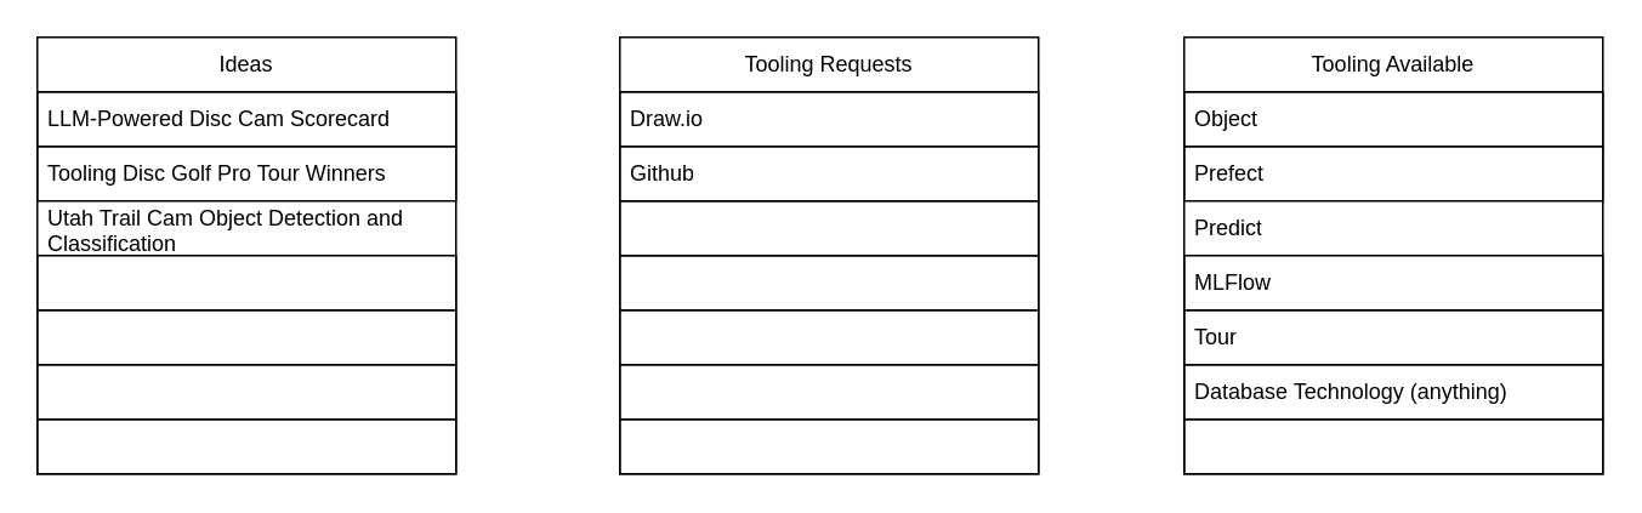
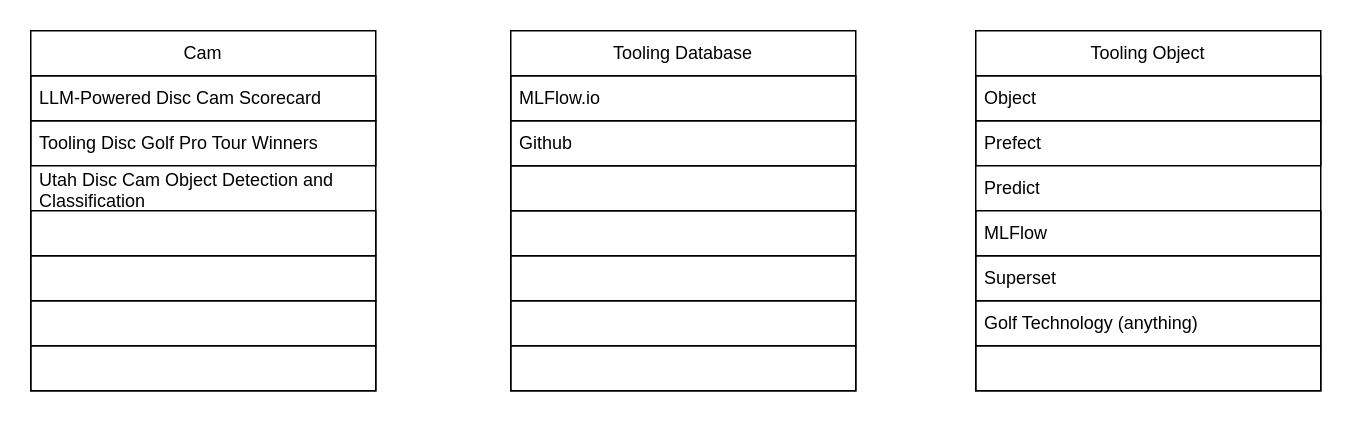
  <mxCell id="0" />
  <mxCell id="1" parent="0" />
- <mxCell id="2" value="Ideas" style="swimlane;fontStyle=0;childLayout=stackLayout;horizontal=1;startSize=30;horizontalStack=0;resizeParent=1;resizeParentMax=0;resizeLast=0;collapsible=1;marginBottom=0;whiteSpace=wrap;html=1;strokeColor=default;" vertex="1" parent="1"><mxGeometry x="20" y="20" width="230" height="240" as="geometry" /></mxCell>
+ <mxCell id="2" value="Cam" style="swimlane;fontStyle=0;childLayout=stackLayout;horizontal=1;startSize=30;horizontalStack=0;resizeParent=1;resizeParentMax=0;resizeLast=0;collapsible=1;marginBottom=0;whiteSpace=wrap;html=1;strokeColor=default;" vertex="1" parent="1"><mxGeometry x="20" y="20" width="230" height="240" as="geometry" /></mxCell>
  <mxCell id="3" value="LLM-Powered Disc Cam Scorecard" style="text;strokeColor=default;fillColor=none;align=left;verticalAlign=middle;spacingLeft=4;spacingRight=4;overflow=hidden;points=[[0,0.5],[1,0.5]];portConstraint=eastwest;rotatable=0;whiteSpace=wrap;html=1;" vertex="1" parent="2"><mxGeometry y="30" width="230" height="30" as="geometry" /></mxCell>
  <mxCell id="4" value="Tooling Disc Golf Pro Tour Winners" style="text;strokeColor=default;fillColor=none;align=left;verticalAlign=middle;spacingLeft=4;spacingRight=4;overflow=hidden;points=[[0,0.5],[1,0.5]];portConstraint=eastwest;rotatable=0;whiteSpace=wrap;html=1;" vertex="1" parent="2"><mxGeometry y="60" width="230" height="30" as="geometry" /></mxCell>
- <mxCell id="5" value="Utah Trail Cam Object Detection and Classification" style="text;strokeColor=none;fillColor=none;align=left;verticalAlign=middle;spacingLeft=4;spacingRight=4;overflow=hidden;points=[[0,0.5],[1,0.5]];portConstraint=eastwest;rotatable=0;whiteSpace=wrap;html=1;" vertex="1" parent="2"><mxGeometry y="90" width="230" height="30" as="geometry" /></mxCell>
+ <mxCell id="5" value="Utah Disc Cam Object Detection and Classification" style="text;strokeColor=none;fillColor=none;align=left;verticalAlign=middle;spacingLeft=4;spacingRight=4;overflow=hidden;points=[[0,0.5],[1,0.5]];portConstraint=eastwest;rotatable=0;whiteSpace=wrap;html=1;" vertex="1" parent="2"><mxGeometry y="90" width="230" height="30" as="geometry" /></mxCell>
  <mxCell id="6" style="text;strokeColor=default;fillColor=none;align=left;verticalAlign=middle;spacingLeft=4;spacingRight=4;overflow=hidden;points=[[0,0.5],[1,0.5]];portConstraint=eastwest;rotatable=0;whiteSpace=wrap;html=1;" vertex="1" parent="2"><mxGeometry y="120" width="230" height="30" as="geometry" /></mxCell>
  <mxCell id="7" style="text;strokeColor=default;fillColor=none;align=left;verticalAlign=middle;spacingLeft=4;spacingRight=4;overflow=hidden;points=[[0,0.5],[1,0.5]];portConstraint=eastwest;rotatable=0;whiteSpace=wrap;html=1;" vertex="1" parent="2"><mxGeometry y="150" width="230" height="30" as="geometry" /></mxCell>
  <mxCell id="8" style="text;strokeColor=default;fillColor=none;align=left;verticalAlign=middle;spacingLeft=4;spacingRight=4;overflow=hidden;points=[[0,0.5],[1,0.5]];portConstraint=eastwest;rotatable=0;whiteSpace=wrap;html=1;" vertex="1" parent="2"><mxGeometry y="180" width="230" height="30" as="geometry" /></mxCell>
  <mxCell id="9" style="text;strokeColor=default;fillColor=none;align=left;verticalAlign=middle;spacingLeft=4;spacingRight=4;overflow=hidden;points=[[0,0.5],[1,0.5]];portConstraint=eastwest;rotatable=0;whiteSpace=wrap;html=1;" vertex="1" parent="2"><mxGeometry y="210" width="230" height="30" as="geometry" /></mxCell>
- <mxCell id="10" value="Tooling Available" style="swimlane;fontStyle=0;childLayout=stackLayout;horizontal=1;startSize=30;horizontalStack=0;resizeParent=1;resizeParentMax=0;resizeLast=0;collapsible=1;marginBottom=0;whiteSpace=wrap;html=1;" vertex="1" parent="1"><mxGeometry x="650" y="20" width="230" height="240" as="geometry" /></mxCell>
+ <mxCell id="10" value="Tooling Object" style="swimlane;fontStyle=0;childLayout=stackLayout;horizontal=1;startSize=30;horizontalStack=0;resizeParent=1;resizeParentMax=0;resizeLast=0;collapsible=1;marginBottom=0;whiteSpace=wrap;html=1;" vertex="1" parent="1"><mxGeometry x="650" y="20" width="230" height="240" as="geometry" /></mxCell>
  <mxCell id="11" value="Object" style="text;strokeColor=default;fillColor=none;align=left;verticalAlign=middle;spacingLeft=4;spacingRight=4;overflow=hidden;points=[[0,0.5],[1,0.5]];portConstraint=eastwest;rotatable=0;whiteSpace=wrap;html=1;" vertex="1" parent="10"><mxGeometry y="30" width="230" height="30" as="geometry" /></mxCell>
  <mxCell id="12" value="Prefect" style="text;strokeColor=default;fillColor=none;align=left;verticalAlign=middle;spacingLeft=4;spacingRight=4;overflow=hidden;points=[[0,0.5],[1,0.5]];portConstraint=eastwest;rotatable=0;whiteSpace=wrap;html=1;" vertex="1" parent="10"><mxGeometry y="60" width="230" height="30" as="geometry" /></mxCell>
  <mxCell id="13" value="Predict" style="text;strokeColor=none;fillColor=none;align=left;verticalAlign=middle;spacingLeft=4;spacingRight=4;overflow=hidden;points=[[0,0.5],[1,0.5]];portConstraint=eastwest;rotatable=0;whiteSpace=wrap;html=1;" vertex="1" parent="10"><mxGeometry y="90" width="230" height="30" as="geometry" /></mxCell>
  <mxCell id="14" value="MLFlow" style="text;strokeColor=default;fillColor=none;align=left;verticalAlign=middle;spacingLeft=4;spacingRight=4;overflow=hidden;points=[[0,0.5],[1,0.5]];portConstraint=eastwest;rotatable=0;whiteSpace=wrap;html=1;" vertex="1" parent="10"><mxGeometry y="120" width="230" height="30" as="geometry" /></mxCell>
- <mxCell id="15" value="Tour" style="text;strokeColor=default;fillColor=none;align=left;verticalAlign=middle;spacingLeft=4;spacingRight=4;overflow=hidden;points=[[0,0.5],[1,0.5]];portConstraint=eastwest;rotatable=0;whiteSpace=wrap;html=1;" vertex="1" parent="10"><mxGeometry y="150" width="230" height="30" as="geometry" /></mxCell>
- <mxCell id="16" value="Database Technology (anything)" style="text;strokeColor=default;fillColor=none;align=left;verticalAlign=middle;spacingLeft=4;spacingRight=4;overflow=hidden;points=[[0,0.5],[1,0.5]];portConstraint=eastwest;rotatable=0;whiteSpace=wrap;html=1;" vertex="1" parent="10"><mxGeometry y="180" width="230" height="30" as="geometry" /></mxCell>
+ <mxCell id="15" value="Superset" style="text;strokeColor=default;fillColor=none;align=left;verticalAlign=middle;spacingLeft=4;spacingRight=4;overflow=hidden;points=[[0,0.5],[1,0.5]];portConstraint=eastwest;rotatable=0;whiteSpace=wrap;html=1;" vertex="1" parent="10"><mxGeometry y="150" width="230" height="30" as="geometry" /></mxCell>
+ <mxCell id="16" value="Golf Technology (anything)" style="text;strokeColor=default;fillColor=none;align=left;verticalAlign=middle;spacingLeft=4;spacingRight=4;overflow=hidden;points=[[0,0.5],[1,0.5]];portConstraint=eastwest;rotatable=0;whiteSpace=wrap;html=1;" vertex="1" parent="10"><mxGeometry y="180" width="230" height="30" as="geometry" /></mxCell>
  <mxCell id="17" style="text;strokeColor=default;fillColor=none;align=left;verticalAlign=middle;spacingLeft=4;spacingRight=4;overflow=hidden;points=[[0,0.5],[1,0.5]];portConstraint=eastwest;rotatable=0;whiteSpace=wrap;html=1;" vertex="1" parent="10"><mxGeometry y="210" width="230" height="30" as="geometry" /></mxCell>
- <mxCell id="18" value="Tooling Requests" style="swimlane;fontStyle=0;childLayout=stackLayout;horizontal=1;startSize=30;horizontalStack=0;resizeParent=1;resizeParentMax=0;resizeLast=0;collapsible=1;marginBottom=0;whiteSpace=wrap;html=1;" vertex="1" parent="1"><mxGeometry x="340" y="20" width="230" height="240" as="geometry" /></mxCell>
- <mxCell id="19" value="Draw.io" style="text;strokeColor=default;fillColor=none;align=left;verticalAlign=middle;spacingLeft=4;spacingRight=4;overflow=hidden;points=[[0,0.5],[1,0.5]];portConstraint=eastwest;rotatable=0;whiteSpace=wrap;html=1;" vertex="1" parent="18"><mxGeometry y="30" width="230" height="30" as="geometry" /></mxCell>
+ <mxCell id="18" value="Tooling Database" style="swimlane;fontStyle=0;childLayout=stackLayout;horizontal=1;startSize=30;horizontalStack=0;resizeParent=1;resizeParentMax=0;resizeLast=0;collapsible=1;marginBottom=0;whiteSpace=wrap;html=1;" vertex="1" parent="1"><mxGeometry x="340" y="20" width="230" height="240" as="geometry" /></mxCell>
+ <mxCell id="19" value="MLFlow.io" style="text;strokeColor=default;fillColor=none;align=left;verticalAlign=middle;spacingLeft=4;spacingRight=4;overflow=hidden;points=[[0,0.5],[1,0.5]];portConstraint=eastwest;rotatable=0;whiteSpace=wrap;html=1;" vertex="1" parent="18"><mxGeometry y="30" width="230" height="30" as="geometry" /></mxCell>
  <mxCell id="20" value="Github" style="text;strokeColor=default;fillColor=none;align=left;verticalAlign=middle;spacingLeft=4;spacingRight=4;overflow=hidden;points=[[0,0.5],[1,0.5]];portConstraint=eastwest;rotatable=0;whiteSpace=wrap;html=1;" vertex="1" parent="18"><mxGeometry y="60" width="230" height="30" as="geometry" /></mxCell>
  <mxCell id="21" style="text;strokeColor=default;fillColor=none;align=left;verticalAlign=middle;spacingLeft=4;spacingRight=4;overflow=hidden;points=[[0,0.5],[1,0.5]];portConstraint=eastwest;rotatable=0;whiteSpace=wrap;html=1;" vertex="1" parent="18"><mxGeometry y="90" width="230" height="30" as="geometry" /></mxCell>
  <mxCell id="22" style="text;strokeColor=default;fillColor=none;align=left;verticalAlign=middle;spacingLeft=4;spacingRight=4;overflow=hidden;points=[[0,0.5],[1,0.5]];portConstraint=eastwest;rotatable=0;whiteSpace=wrap;html=1;" vertex="1" parent="18"><mxGeometry y="120" width="230" height="30" as="geometry" /></mxCell>
  <mxCell id="23" style="text;strokeColor=default;fillColor=none;align=left;verticalAlign=middle;spacingLeft=4;spacingRight=4;overflow=hidden;points=[[0,0.5],[1,0.5]];portConstraint=eastwest;rotatable=0;whiteSpace=wrap;html=1;" vertex="1" parent="18"><mxGeometry y="150" width="230" height="30" as="geometry" /></mxCell>
  <mxCell id="24" style="text;strokeColor=default;fillColor=none;align=left;verticalAlign=middle;spacingLeft=4;spacingRight=4;overflow=hidden;points=[[0,0.5],[1,0.5]];portConstraint=eastwest;rotatable=0;whiteSpace=wrap;html=1;" vertex="1" parent="18"><mxGeometry y="180" width="230" height="30" as="geometry" /></mxCell>
  <mxCell id="25" style="text;strokeColor=default;fillColor=none;align=left;verticalAlign=middle;spacingLeft=4;spacingRight=4;overflow=hidden;points=[[0,0.5],[1,0.5]];portConstraint=eastwest;rotatable=0;whiteSpace=wrap;html=1;" vertex="1" parent="18"><mxGeometry y="210" width="230" height="30" as="geometry" /></mxCell>
